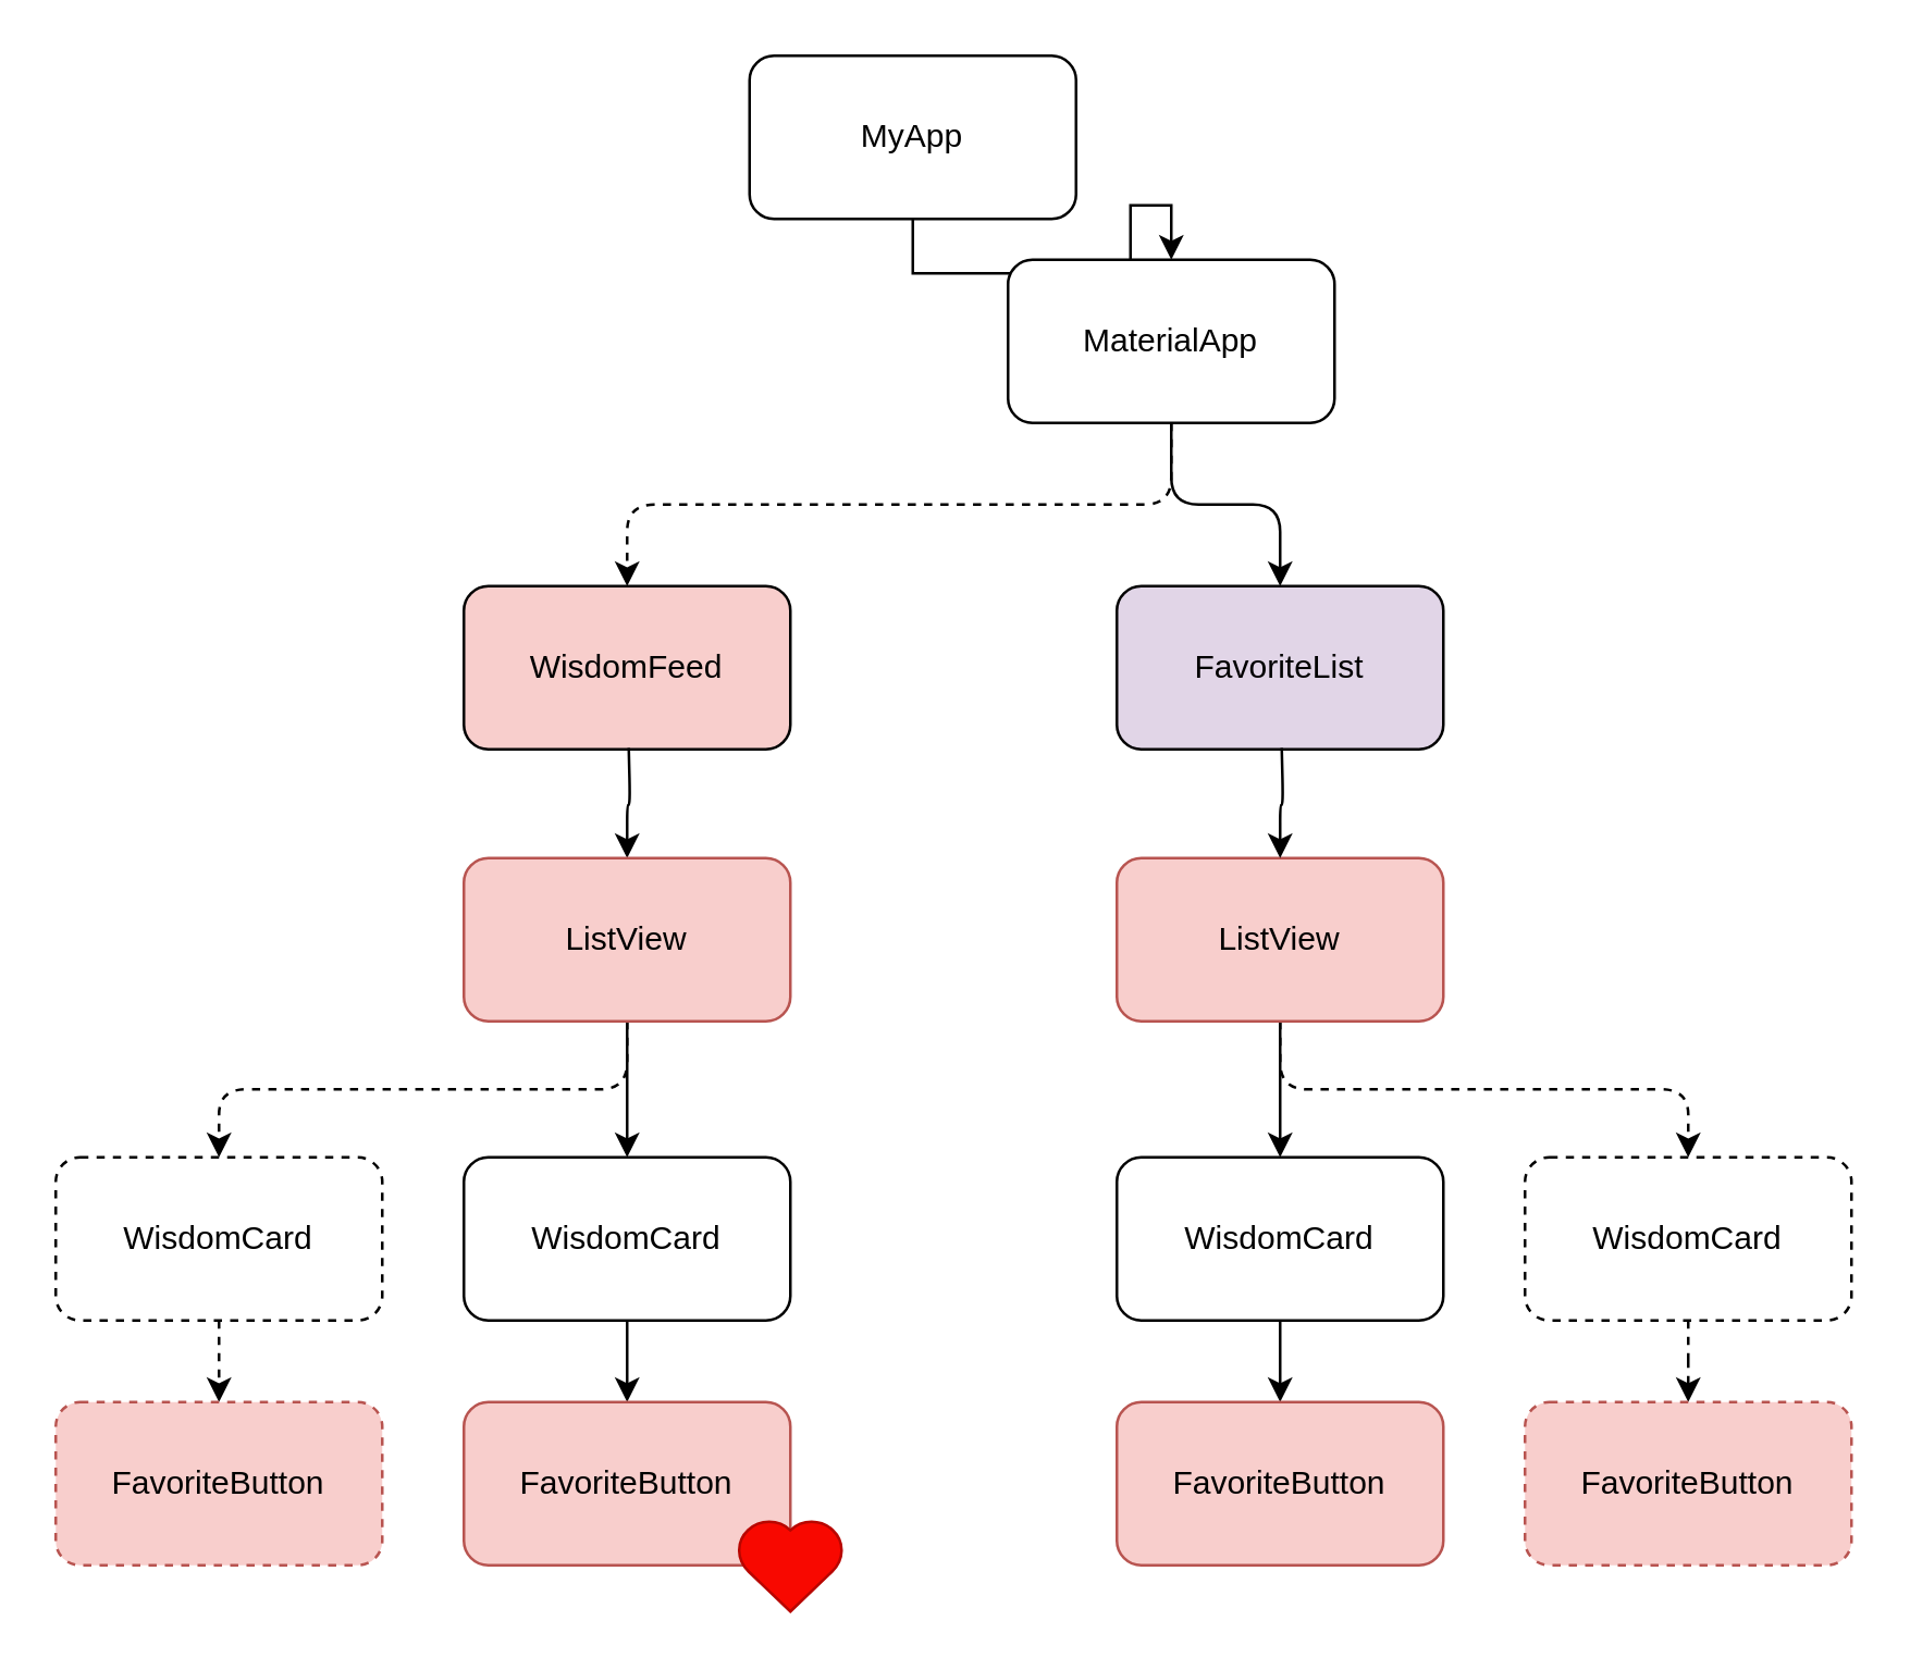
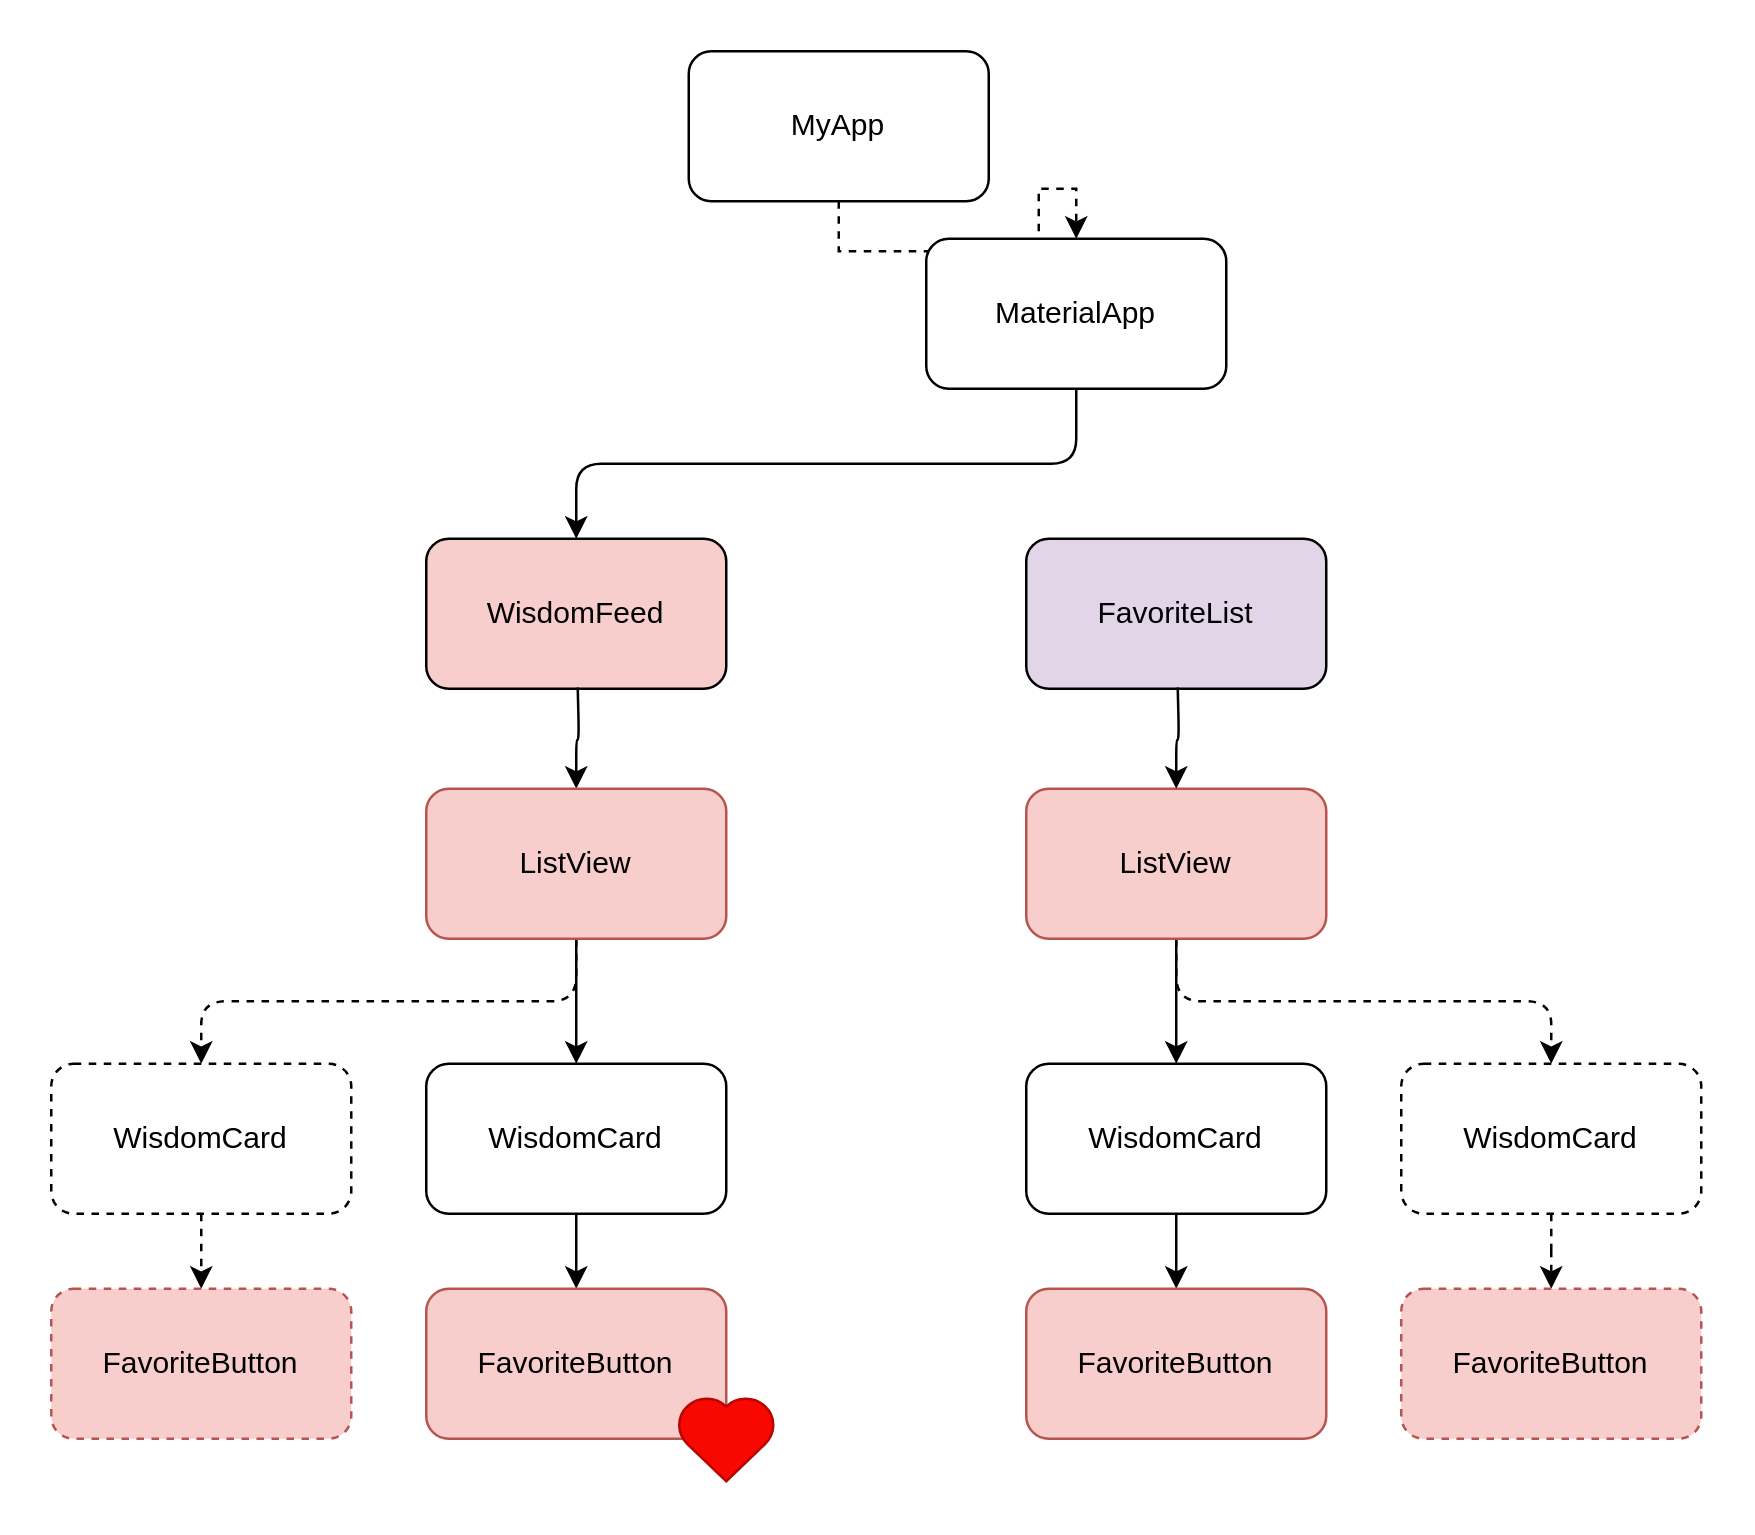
  <mxCell id="0" />
  <mxCell id="1" parent="0" />
- <mxCell id="2" style="edgeStyle=orthogonalEdgeStyle;rounded=0;orthogonalLoop=1;jettySize=auto;html=1;exitX=0.5;exitY=1;exitDx=0;exitDy=0;" edge="1" parent="1" source="3" target="6"><mxGeometry relative="1" as="geometry" /></mxCell>
+ <mxCell id="2" style="edgeStyle=orthogonalEdgeStyle;rounded=0;orthogonalLoop=1;jettySize=auto;html=1;exitX=0.5;exitY=1;exitDx=0;exitDy=0;dashed=1;" edge="1" parent="1" source="3" target="6"><mxGeometry relative="1" as="geometry" /></mxCell>
  <mxCell id="3" value="MyApp" style="rounded=1;whiteSpace=wrap;html=1;" vertex="1" parent="1"><mxGeometry x="275" y="20" width="120" height="60" as="geometry" /></mxCell>
- <mxCell id="4" style="edgeStyle=orthogonalEdgeStyle;rounded=1;orthogonalLoop=1;jettySize=auto;html=1;exitX=0.5;exitY=1;exitDx=0;exitDy=0;entryX=0.5;entryY=0;entryDx=0;entryDy=0;dashed=1;" edge="1" parent="1" source="6" target="7"><mxGeometry relative="1" as="geometry" /></mxCell>
- <mxCell id="5" style="edgeStyle=orthogonalEdgeStyle;rounded=1;orthogonalLoop=1;jettySize=auto;html=1;exitX=0.5;exitY=1;exitDx=0;exitDy=0;" edge="1" parent="1" source="6" target="8"><mxGeometry relative="1" as="geometry" /></mxCell>
+ <mxCell id="4" style="edgeStyle=orthogonalEdgeStyle;rounded=1;orthogonalLoop=1;jettySize=auto;html=1;exitX=0.5;exitY=1;exitDx=0;exitDy=0;entryX=0.5;entryY=0;entryDx=0;entryDy=0;" edge="1" parent="1" source="6" target="7"><mxGeometry relative="1" as="geometry" /></mxCell>
  <mxCell id="6" value="MaterialApp" style="rounded=1;whiteSpace=wrap;html=1;" vertex="1" parent="1"><mxGeometry x="370" y="95" width="120" height="60" as="geometry" /></mxCell>
  <mxCell id="7" value="WisdomFeed" style="rounded=1;whiteSpace=wrap;html=1;fillColor=#f8cecc;" vertex="1" parent="1"><mxGeometry x="170" y="215" width="120" height="60" as="geometry" /></mxCell>
  <mxCell id="8" value="FavoriteList" style="rounded=1;whiteSpace=wrap;html=1;fillColor=#e1d5e7;" vertex="1" parent="1"><mxGeometry x="410" y="215" width="120" height="60" as="geometry" /></mxCell>
  <mxCell id="9" style="edgeStyle=orthogonalEdgeStyle;rounded=1;orthogonalLoop=1;jettySize=auto;html=1;exitX=0.5;exitY=1;exitDx=0;exitDy=0;entryX=0.5;entryY=0;entryDx=0;entryDy=0;" edge="1" parent="1" source="11" target="20"><mxGeometry relative="1" as="geometry" /></mxCell>
  <mxCell id="10" style="edgeStyle=orthogonalEdgeStyle;rounded=1;orthogonalLoop=1;jettySize=auto;html=1;exitX=0.5;exitY=1;exitDx=0;exitDy=0;dashed=1;" edge="1" parent="1" source="11" target="27"><mxGeometry relative="1" as="geometry" /></mxCell>
  <mxCell id="11" value="ListView" style="rounded=1;whiteSpace=wrap;html=1;fillColor=#f8cecc;strokeColor=#b85450;" vertex="1" parent="1"><mxGeometry x="410" y="315" width="120" height="60" as="geometry" /></mxCell>
  <mxCell id="12" style="edgeStyle=orthogonalEdgeStyle;rounded=1;orthogonalLoop=1;jettySize=auto;html=1;exitX=0.5;exitY=1;exitDx=0;exitDy=0;" edge="1" parent="1" target="11"><mxGeometry relative="1" as="geometry"><mxPoint x="470.588" y="274.529" as="sourcePoint" /></mxGeometry></mxCell>
  <mxCell id="13" style="edgeStyle=orthogonalEdgeStyle;rounded=1;orthogonalLoop=1;jettySize=auto;html=1;exitX=0.5;exitY=1;exitDx=0;exitDy=0;entryX=0.5;entryY=0;entryDx=0;entryDy=0;" edge="1" parent="1" target="16"><mxGeometry relative="1" as="geometry"><mxPoint x="230.588" y="274.529" as="sourcePoint" /></mxGeometry></mxCell>
  <mxCell id="14" style="edgeStyle=orthogonalEdgeStyle;rounded=1;orthogonalLoop=1;jettySize=auto;html=1;exitX=0.5;exitY=1;exitDx=0;exitDy=0;entryX=0.5;entryY=0;entryDx=0;entryDy=0;" edge="1" parent="1" source="16" target="18"><mxGeometry relative="1" as="geometry" /></mxCell>
  <mxCell id="15" style="edgeStyle=orthogonalEdgeStyle;rounded=1;orthogonalLoop=1;jettySize=auto;html=1;exitX=0.5;exitY=1;exitDx=0;exitDy=0;dashed=1;" edge="1" parent="1" source="16" target="24"><mxGeometry relative="1" as="geometry" /></mxCell>
  <mxCell id="16" value="ListView" style="rounded=1;whiteSpace=wrap;html=1;fillColor=#f8cecc;strokeColor=#b85450;" vertex="1" parent="1"><mxGeometry x="170" y="315" width="120" height="60" as="geometry" /></mxCell>
  <mxCell id="17" style="edgeStyle=orthogonalEdgeStyle;rounded=1;orthogonalLoop=1;jettySize=auto;html=1;exitX=0.5;exitY=1;exitDx=0;exitDy=0;" edge="1" parent="1" source="18" target="21"><mxGeometry relative="1" as="geometry" /></mxCell>
  <mxCell id="18" value="WisdomCard" style="rounded=1;whiteSpace=wrap;html=1;" vertex="1" parent="1"><mxGeometry x="170" y="425" width="120" height="60" as="geometry" /></mxCell>
  <mxCell id="19" style="edgeStyle=orthogonalEdgeStyle;rounded=1;orthogonalLoop=1;jettySize=auto;html=1;exitX=0.5;exitY=1;exitDx=0;exitDy=0;" edge="1" parent="1" source="20" target="22"><mxGeometry relative="1" as="geometry" /></mxCell>
  <mxCell id="20" value="WisdomCard" style="rounded=1;whiteSpace=wrap;html=1;" vertex="1" parent="1"><mxGeometry x="410" y="425" width="120" height="60" as="geometry" /></mxCell>
  <mxCell id="21" value="FavoriteButton" style="rounded=1;whiteSpace=wrap;html=1;fillColor=#f8cecc;strokeColor=#b85450;" vertex="1" parent="1"><mxGeometry x="170" y="515" width="120" height="60" as="geometry" /></mxCell>
  <mxCell id="22" value="FavoriteButton" style="rounded=1;whiteSpace=wrap;html=1;fillColor=#f8cecc;strokeColor=#b85450;" vertex="1" parent="1"><mxGeometry x="410" y="515" width="120" height="60" as="geometry" /></mxCell>
  <mxCell id="23" style="edgeStyle=orthogonalEdgeStyle;rounded=1;orthogonalLoop=1;jettySize=auto;html=1;exitX=0.5;exitY=1;exitDx=0;exitDy=0;entryX=0.5;entryY=0;entryDx=0;entryDy=0;dashed=1;" edge="1" parent="1" source="24" target="25"><mxGeometry relative="1" as="geometry" /></mxCell>
  <mxCell id="24" value="WisdomCard" style="rounded=1;whiteSpace=wrap;html=1;dashed=1;" vertex="1" parent="1"><mxGeometry x="20" y="425" width="120" height="60" as="geometry" /></mxCell>
  <mxCell id="25" value="FavoriteButton" style="rounded=1;whiteSpace=wrap;html=1;dashed=1;fillColor=#f8cecc;strokeColor=#b85450;" vertex="1" parent="1"><mxGeometry x="20" y="515" width="120" height="60" as="geometry" /></mxCell>
  <mxCell id="26" style="edgeStyle=orthogonalEdgeStyle;rounded=1;orthogonalLoop=1;jettySize=auto;html=1;exitX=0.5;exitY=1;exitDx=0;exitDy=0;dashed=1;" edge="1" parent="1" source="27" target="28"><mxGeometry relative="1" as="geometry" /></mxCell>
  <mxCell id="27" value="WisdomCard" style="rounded=1;whiteSpace=wrap;html=1;dashed=1;" vertex="1" parent="1"><mxGeometry x="560" y="425" width="120" height="60" as="geometry" /></mxCell>
  <mxCell id="28" value="FavoriteButton" style="rounded=1;whiteSpace=wrap;html=1;dashed=1;fillColor=#f8cecc;strokeColor=#b85450;" vertex="1" parent="1"><mxGeometry x="560" y="515" width="120" height="60" as="geometry" /></mxCell>
  <mxCell id="29" value="" style="shape=mxgraph.signs.healthcare.heart_1;html=1;fillColor=#F80800;strokeColor=#B80600;verticalLabelPosition=bottom;verticalAlign=top;align=center;gradientColor=none;" vertex="1" parent="1"><mxGeometry x="270" y="558" width="40" height="34" as="geometry" /></mxCell>
